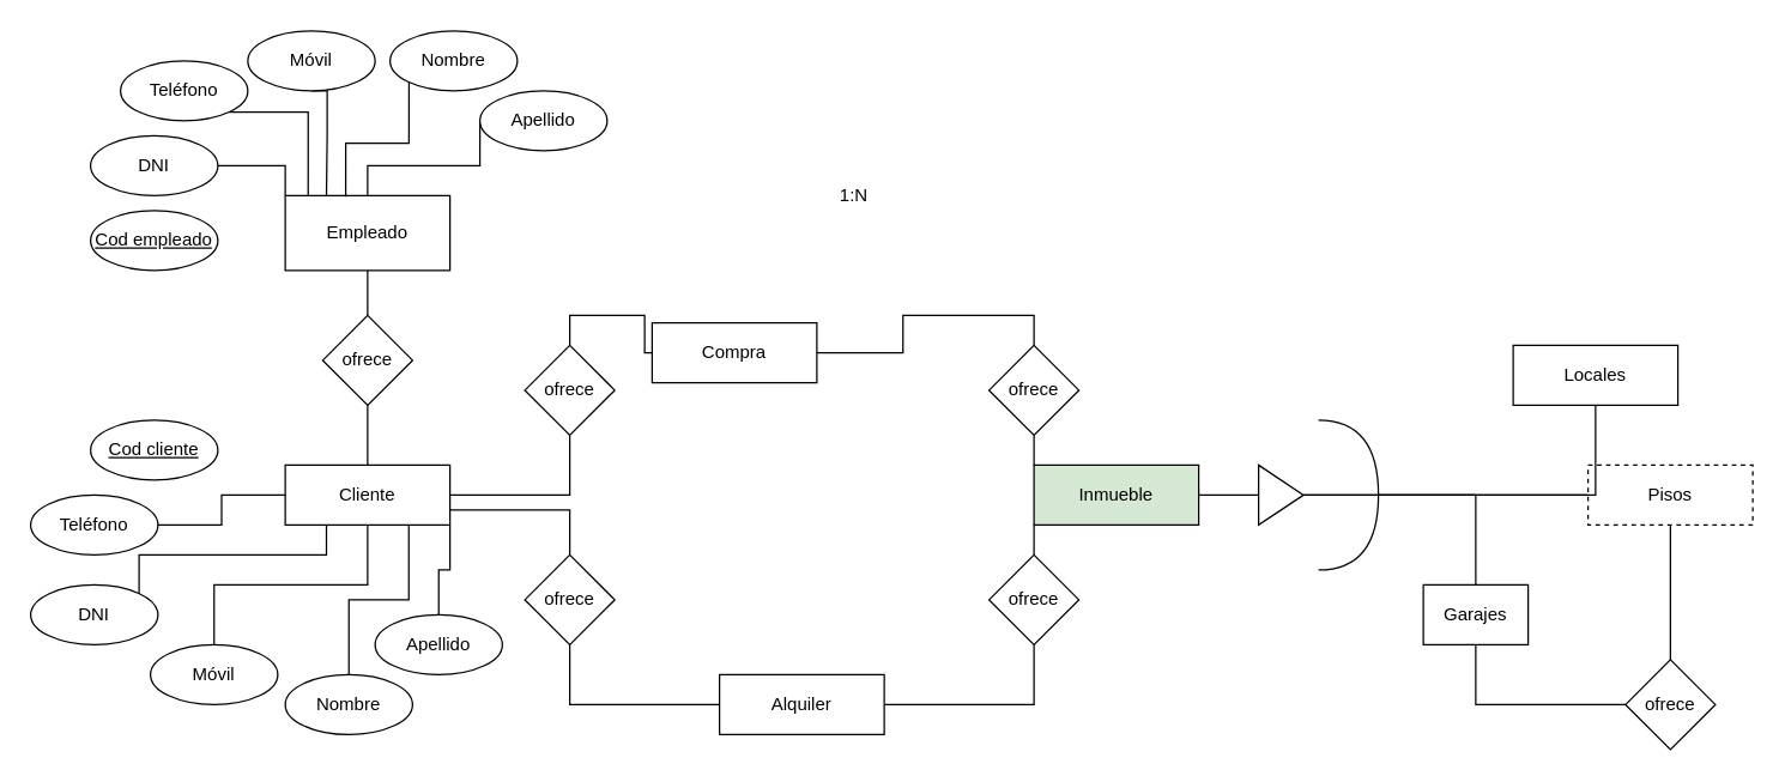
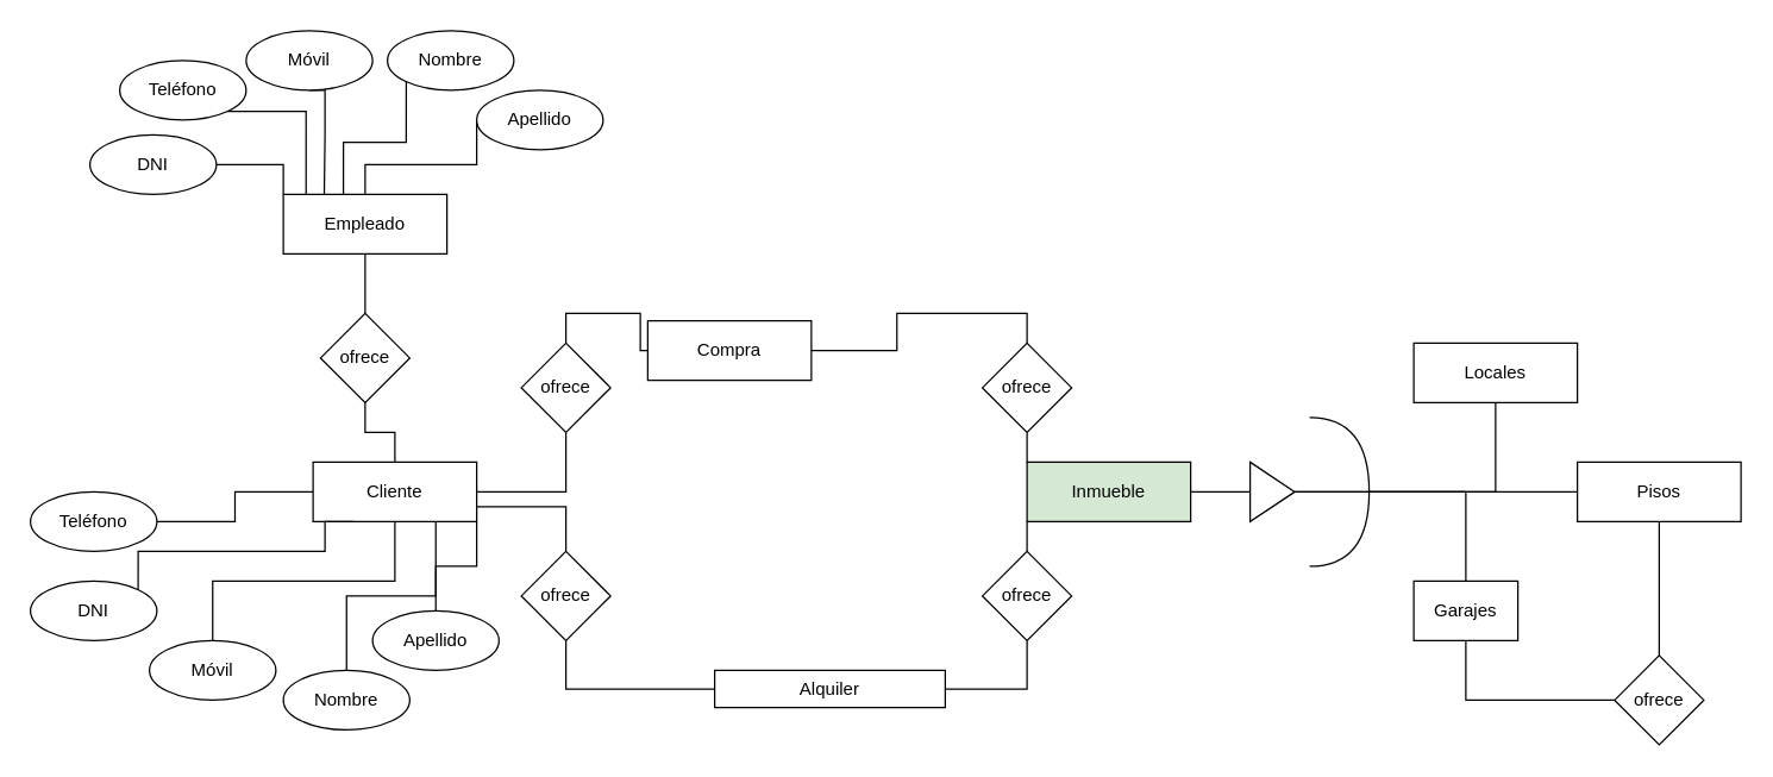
  <mxCell id="0" />
  <mxCell id="1" parent="0" />
  <mxCell id="2" style="edgeStyle=orthogonalEdgeStyle;rounded=0;orthogonalLoop=1;jettySize=auto;html=1;exitX=1;exitY=1;exitDx=0;exitDy=0;entryX=0.139;entryY=0.013;entryDx=0;entryDy=0;entryPerimeter=0;endArrow=none;endFill=0;" edge="1" parent="1" source="3" target="9"><mxGeometry relative="1" as="geometry" /></mxCell>
  <mxCell id="3" value="Teléfono" style="ellipse;whiteSpace=wrap;html=1;" parent="1" vertex="1"><mxGeometry x="80" y="40" width="85" height="40" as="geometry" /></mxCell>
  <mxCell id="4" style="edgeStyle=orthogonalEdgeStyle;rounded=0;orthogonalLoop=1;jettySize=auto;html=1;exitX=1;exitY=0.5;exitDx=0;exitDy=0;entryX=0;entryY=0;entryDx=0;entryDy=0;endArrow=none;endFill=0;" edge="1" parent="1" source="5" target="9"><mxGeometry relative="1" as="geometry" /></mxCell>
  <mxCell id="5" value="DNI" style="ellipse;whiteSpace=wrap;html=1;" parent="1" vertex="1"><mxGeometry x="60" y="90" width="85" height="40" as="geometry" /></mxCell>
- <mxCell id="6" value="1:N" style="text;html=1;strokeColor=none;fillColor=none;align=center;verticalAlign=middle;whiteSpace=wrap;rounded=0;" parent="1" vertex="1"><mxGeometry x="550" y="120" width="40" height="20" as="geometry" /></mxCell>
- <mxCell id="7" value="Cliente" style="rounded=0;whiteSpace=wrap;html=1;" vertex="1" parent="1"><mxGeometry x="190" y="310" width="110" height="40" as="geometry" /></mxCell>
+ <mxCell id="7" value="Cliente" style="rounded=0;whiteSpace=wrap;html=1;" vertex="1" parent="1"><mxGeometry x="210" y="310" width="110" height="40" as="geometry" /></mxCell>
  <mxCell id="8" style="edgeStyle=orthogonalEdgeStyle;rounded=0;orthogonalLoop=1;jettySize=auto;html=1;exitX=0.5;exitY=1;exitDx=0;exitDy=0;entryX=0.5;entryY=0;entryDx=0;entryDy=0;endArrow=none;endFill=0;" edge="1" parent="1" source="9" target="22"><mxGeometry relative="1" as="geometry" /></mxCell>
- <mxCell id="9" value="Empleado" style="rounded=0;whiteSpace=wrap;html=1;" vertex="1" parent="1"><mxGeometry x="190" y="130" width="110" height="50" as="geometry" /></mxCell>
+ <mxCell id="9" value="Empleado" style="rounded=0;whiteSpace=wrap;html=1;" vertex="1" parent="1"><mxGeometry x="190" y="130" width="110" height="40" as="geometry" /></mxCell>
  <mxCell id="10" style="edgeStyle=orthogonalEdgeStyle;rounded=0;orthogonalLoop=1;jettySize=auto;html=1;exitX=0.5;exitY=0;exitDx=0;exitDy=0;entryX=1;entryY=0.5;entryDx=0;entryDy=0;endArrow=none;endFill=0;" edge="1" parent="1" source="12" target="17"><mxGeometry relative="1" as="geometry" /></mxCell>
  <mxCell id="11" style="edgeStyle=orthogonalEdgeStyle;rounded=0;orthogonalLoop=1;jettySize=auto;html=1;exitX=0.5;exitY=1;exitDx=0;exitDy=0;entryX=0;entryY=0.5;entryDx=0;entryDy=0;endArrow=none;endFill=0;" edge="1" parent="1" source="12" target="39"><mxGeometry relative="1" as="geometry" /></mxCell>
  <mxCell id="12" value="Garajes" style="rounded=0;whiteSpace=wrap;html=1;" vertex="1" parent="1"><mxGeometry x="950" y="390" width="70" height="40" as="geometry" /></mxCell>
  <mxCell id="13" style="edgeStyle=orthogonalEdgeStyle;rounded=0;orthogonalLoop=1;jettySize=auto;html=1;exitX=0;exitY=0.5;exitDx=0;exitDy=0;entryX=1;entryY=0.5;entryDx=0;entryDy=0;endArrow=none;endFill=0;" edge="1" parent="1" source="14" target="17"><mxGeometry relative="1" as="geometry" /></mxCell>
- <mxCell id="14" value="Pisos" style="rounded=0;whiteSpace=wrap;html=1;dashed=1;" vertex="1" parent="1"><mxGeometry x="1060" y="310" width="110" height="40" as="geometry" /></mxCell>
- <mxCell id="15" value="Locales" style="rounded=0;whiteSpace=wrap;html=1;" vertex="1" parent="1"><mxGeometry x="1010" y="230" width="110" height="40" as="geometry" /></mxCell>
+ <mxCell id="14" value="Pisos" style="rounded=0;whiteSpace=wrap;html=1;" vertex="1" parent="1"><mxGeometry x="1060" y="310" width="110" height="40" as="geometry" /></mxCell>
+ <mxCell id="15" value="Locales" style="rounded=0;whiteSpace=wrap;html=1;" vertex="1" parent="1"><mxGeometry x="950" y="230" width="110" height="40" as="geometry" /></mxCell>
  <mxCell id="16" style="edgeStyle=orthogonalEdgeStyle;rounded=0;orthogonalLoop=1;jettySize=auto;html=1;exitX=1;exitY=0.5;exitDx=0;exitDy=0;entryX=0.5;entryY=1;entryDx=0;entryDy=0;endArrow=none;endFill=0;" edge="1" parent="1" source="37" target="15"><mxGeometry relative="1" as="geometry" /></mxCell>
  <mxCell id="17" value="" style="triangle;whiteSpace=wrap;html=1;" vertex="1" parent="1"><mxGeometry x="840" y="310" width="30" height="40" as="geometry" /></mxCell>
  <mxCell id="18" value="Compra" style="rounded=0;whiteSpace=wrap;html=1;" vertex="1" parent="1"><mxGeometry x="435" y="215" width="110" height="40" as="geometry" /></mxCell>
  <mxCell id="19" style="edgeStyle=orthogonalEdgeStyle;rounded=0;orthogonalLoop=1;jettySize=auto;html=1;exitX=0;exitY=0.5;exitDx=0;exitDy=0;entryX=0.5;entryY=1;entryDx=0;entryDy=0;endArrow=none;endFill=0;" edge="1" parent="1" source="20" target="27"><mxGeometry relative="1" as="geometry" /></mxCell>
- <mxCell id="20" value="Alquiler" style="rounded=0;whiteSpace=wrap;html=1;" vertex="1" parent="1"><mxGeometry x="480" y="450" width="110" height="40" as="geometry" /></mxCell>
+ <mxCell id="20" value="Alquiler" style="rounded=0;whiteSpace=wrap;html=1;" vertex="1" parent="1"><mxGeometry x="480" y="450" width="155" height="25" as="geometry" /></mxCell>
  <mxCell id="21" style="edgeStyle=orthogonalEdgeStyle;rounded=0;orthogonalLoop=1;jettySize=auto;html=1;exitX=0.5;exitY=1;exitDx=0;exitDy=0;entryX=0.5;entryY=0;entryDx=0;entryDy=0;endArrow=none;endFill=0;" edge="1" parent="1" source="22" target="7"><mxGeometry relative="1" as="geometry" /></mxCell>
  <mxCell id="22" value="ofrece" style="rhombus;whiteSpace=wrap;html=1;" vertex="1" parent="1"><mxGeometry x="215" y="210" width="60" height="60" as="geometry" /></mxCell>
  <mxCell id="23" style="edgeStyle=orthogonalEdgeStyle;rounded=0;orthogonalLoop=1;jettySize=auto;html=1;exitX=0.5;exitY=1;exitDx=0;exitDy=0;entryX=1;entryY=0.5;entryDx=0;entryDy=0;endArrow=none;endFill=0;" edge="1" parent="1" source="25" target="7"><mxGeometry relative="1" as="geometry" /></mxCell>
  <mxCell id="24" style="edgeStyle=orthogonalEdgeStyle;rounded=0;orthogonalLoop=1;jettySize=auto;html=1;exitX=0.5;exitY=0;exitDx=0;exitDy=0;entryX=0;entryY=0.5;entryDx=0;entryDy=0;endArrow=none;endFill=0;" edge="1" parent="1" source="25" target="18"><mxGeometry relative="1" as="geometry" /></mxCell>
  <mxCell id="25" value="ofrece" style="rhombus;whiteSpace=wrap;html=1;" vertex="1" parent="1"><mxGeometry x="350" y="230" width="60" height="60" as="geometry" /></mxCell>
  <mxCell id="26" style="edgeStyle=orthogonalEdgeStyle;rounded=0;orthogonalLoop=1;jettySize=auto;html=1;exitX=0.5;exitY=0;exitDx=0;exitDy=0;entryX=1;entryY=0.75;entryDx=0;entryDy=0;endArrow=none;endFill=0;" edge="1" parent="1" source="27" target="7"><mxGeometry relative="1" as="geometry" /></mxCell>
  <mxCell id="27" value="ofrece" style="rhombus;whiteSpace=wrap;html=1;" vertex="1" parent="1"><mxGeometry x="350" y="370" width="60" height="60" as="geometry" /></mxCell>
  <mxCell id="28" style="edgeStyle=orthogonalEdgeStyle;rounded=0;orthogonalLoop=1;jettySize=auto;html=1;exitX=0;exitY=0;exitDx=0;exitDy=0;entryX=0.5;entryY=1;entryDx=0;entryDy=0;endArrow=none;endFill=0;" edge="1" parent="1" source="30" target="32"><mxGeometry relative="1" as="geometry" /></mxCell>
  <mxCell id="29" style="edgeStyle=orthogonalEdgeStyle;rounded=0;orthogonalLoop=1;jettySize=auto;html=1;exitX=1;exitY=0.5;exitDx=0;exitDy=0;entryX=0;entryY=0.5;entryDx=0;entryDy=0;endArrow=none;endFill=0;" edge="1" parent="1" source="30" target="17"><mxGeometry relative="1" as="geometry" /></mxCell>
  <mxCell id="30" value="Inmueble" style="rounded=0;whiteSpace=wrap;html=1;fillColor=#d5e8d4;" vertex="1" parent="1"><mxGeometry x="690" y="310" width="110" height="40" as="geometry" /></mxCell>
  <mxCell id="31" style="edgeStyle=orthogonalEdgeStyle;rounded=0;orthogonalLoop=1;jettySize=auto;html=1;exitX=0.5;exitY=0;exitDx=0;exitDy=0;entryX=1;entryY=0.5;entryDx=0;entryDy=0;endArrow=none;endFill=0;" edge="1" parent="1" source="32" target="18"><mxGeometry relative="1" as="geometry" /></mxCell>
  <mxCell id="32" value="ofrece" style="rhombus;whiteSpace=wrap;html=1;" vertex="1" parent="1"><mxGeometry x="660" y="230" width="60" height="60" as="geometry" /></mxCell>
  <mxCell id="33" style="edgeStyle=orthogonalEdgeStyle;rounded=0;orthogonalLoop=1;jettySize=auto;html=1;exitX=0.5;exitY=0;exitDx=0;exitDy=0;entryX=0;entryY=1;entryDx=0;entryDy=0;endArrow=none;endFill=0;" edge="1" parent="1" source="35" target="30"><mxGeometry relative="1" as="geometry" /></mxCell>
  <mxCell id="34" style="edgeStyle=orthogonalEdgeStyle;rounded=0;orthogonalLoop=1;jettySize=auto;html=1;exitX=0.5;exitY=1;exitDx=0;exitDy=0;entryX=1;entryY=0.5;entryDx=0;entryDy=0;endArrow=none;endFill=0;" edge="1" parent="1" source="35" target="20"><mxGeometry relative="1" as="geometry" /></mxCell>
  <mxCell id="35" value="ofrece" style="rhombus;whiteSpace=wrap;html=1;" vertex="1" parent="1"><mxGeometry x="660" y="370" width="60" height="60" as="geometry" /></mxCell>
  <mxCell id="36" style="edgeStyle=orthogonalEdgeStyle;rounded=0;orthogonalLoop=1;jettySize=auto;html=1;exitX=0.5;exitY=1;exitDx=0;exitDy=0;endArrow=none;endFill=0;" edge="1" parent="1" source="14" target="14"><mxGeometry relative="1" as="geometry" /></mxCell>
  <mxCell id="37" value="" style="shape=requiredInterface;html=1;verticalLabelPosition=bottom;" vertex="1" parent="1"><mxGeometry x="880" y="280" width="40" height="100" as="geometry" /></mxCell>
  <mxCell id="38" style="edgeStyle=orthogonalEdgeStyle;rounded=0;orthogonalLoop=1;jettySize=auto;html=1;exitX=0.5;exitY=0;exitDx=0;exitDy=0;entryX=0.5;entryY=1;entryDx=0;entryDy=0;endArrow=none;endFill=0;" edge="1" parent="1" source="39" target="14"><mxGeometry relative="1" as="geometry" /></mxCell>
  <mxCell id="39" value="ofrece" style="rhombus;whiteSpace=wrap;html=1;" vertex="1" parent="1"><mxGeometry x="1085" y="440" width="60" height="60" as="geometry" /></mxCell>
  <mxCell id="40" style="edgeStyle=orthogonalEdgeStyle;rounded=0;orthogonalLoop=1;jettySize=auto;html=1;exitX=0.5;exitY=1;exitDx=0;exitDy=0;entryX=0.25;entryY=0;entryDx=0;entryDy=0;endArrow=none;endFill=0;" edge="1" parent="1" source="41" target="9"><mxGeometry relative="1" as="geometry"><Array as="points"><mxPoint x="218" y="60" /><mxPoint x="218" y="90" /></Array></mxGeometry></mxCell>
  <mxCell id="41" value="Móvil" style="ellipse;whiteSpace=wrap;html=1;" vertex="1" parent="1"><mxGeometry x="165" y="20" width="85" height="40" as="geometry" /></mxCell>
  <mxCell id="42" style="edgeStyle=orthogonalEdgeStyle;rounded=0;orthogonalLoop=1;jettySize=auto;html=1;exitX=0;exitY=1;exitDx=0;exitDy=0;entryX=0.367;entryY=0.013;entryDx=0;entryDy=0;entryPerimeter=0;endArrow=none;endFill=0;" edge="1" parent="1" source="43" target="9"><mxGeometry relative="1" as="geometry" /></mxCell>
  <mxCell id="43" value="Nombre" style="ellipse;whiteSpace=wrap;html=1;" vertex="1" parent="1"><mxGeometry x="260" y="20" width="85" height="40" as="geometry" /></mxCell>
  <mxCell id="44" style="edgeStyle=orthogonalEdgeStyle;rounded=0;orthogonalLoop=1;jettySize=auto;html=1;exitX=0;exitY=0.5;exitDx=0;exitDy=0;entryX=0.5;entryY=0;entryDx=0;entryDy=0;endArrow=none;endFill=0;" edge="1" parent="1" source="45" target="9"><mxGeometry relative="1" as="geometry"><Array as="points"><mxPoint x="320" y="110" /><mxPoint x="245" y="110" /></Array></mxGeometry></mxCell>
  <mxCell id="45" value="Apellido" style="ellipse;whiteSpace=wrap;html=1;" vertex="1" parent="1"><mxGeometry x="320" y="60" width="85" height="40" as="geometry" /></mxCell>
  <mxCell id="46" style="edgeStyle=orthogonalEdgeStyle;rounded=0;orthogonalLoop=1;jettySize=auto;html=1;exitX=1;exitY=0.5;exitDx=0;exitDy=0;entryX=0;entryY=0.5;entryDx=0;entryDy=0;endArrow=none;endFill=0;" edge="1" parent="1" source="47" target="7"><mxGeometry relative="1" as="geometry" /></mxCell>
  <mxCell id="47" value="Teléfono" style="ellipse;whiteSpace=wrap;html=1;" vertex="1" parent="1"><mxGeometry x="20" y="330" width="85" height="40" as="geometry" /></mxCell>
  <mxCell id="48" style="edgeStyle=orthogonalEdgeStyle;rounded=0;orthogonalLoop=1;jettySize=auto;html=1;exitX=1;exitY=0;exitDx=0;exitDy=0;entryX=0.25;entryY=1;entryDx=0;entryDy=0;endArrow=none;endFill=0;" edge="1" parent="1" source="49" target="7"><mxGeometry relative="1" as="geometry"><Array as="points"><mxPoint x="93" y="370" /><mxPoint x="218" y="370" /></Array></mxGeometry></mxCell>
  <mxCell id="49" value="DNI" style="ellipse;whiteSpace=wrap;html=1;" vertex="1" parent="1"><mxGeometry x="20" y="390" width="85" height="40" as="geometry" /></mxCell>
  <mxCell id="50" style="edgeStyle=orthogonalEdgeStyle;rounded=0;orthogonalLoop=1;jettySize=auto;html=1;exitX=0.5;exitY=0;exitDx=0;exitDy=0;entryX=0.5;entryY=1;entryDx=0;entryDy=0;endArrow=none;endFill=0;" edge="1" parent="1" source="51" target="7"><mxGeometry relative="1" as="geometry" /></mxCell>
  <mxCell id="51" value="Móvil" style="ellipse;whiteSpace=wrap;html=1;" vertex="1" parent="1"><mxGeometry x="100" y="430" width="85" height="40" as="geometry" /></mxCell>
  <mxCell id="52" style="edgeStyle=orthogonalEdgeStyle;rounded=0;orthogonalLoop=1;jettySize=auto;html=1;exitX=0.5;exitY=0;exitDx=0;exitDy=0;entryX=0.75;entryY=1;entryDx=0;entryDy=0;endArrow=none;endFill=0;" edge="1" parent="1" source="53" target="7"><mxGeometry relative="1" as="geometry" /></mxCell>
  <mxCell id="53" value="Nombre" style="ellipse;whiteSpace=wrap;html=1;" vertex="1" parent="1"><mxGeometry x="190" y="450" width="85" height="40" as="geometry" /></mxCell>
  <mxCell id="54" style="edgeStyle=orthogonalEdgeStyle;rounded=0;orthogonalLoop=1;jettySize=auto;html=1;exitX=0.5;exitY=0;exitDx=0;exitDy=0;entryX=1;entryY=1;entryDx=0;entryDy=0;endArrow=none;endFill=0;" edge="1" parent="1" source="55" target="7"><mxGeometry relative="1" as="geometry" /></mxCell>
  <mxCell id="55" value="Apellido" style="ellipse;whiteSpace=wrap;html=1;" vertex="1" parent="1"><mxGeometry x="250" y="410" width="85" height="40" as="geometry" /></mxCell>
- <mxCell id="56" value="&lt;u&gt;Cod cliente&lt;/u&gt;" style="ellipse;whiteSpace=wrap;html=1;" vertex="1" parent="1"><mxGeometry x="60" y="280" width="85" height="40" as="geometry" /></mxCell>
- <mxCell id="57" value="&lt;u&gt;Cod empleado&lt;/u&gt;" style="ellipse;whiteSpace=wrap;html=1;" vertex="1" parent="1"><mxGeometry x="60" y="140" width="85" height="40" as="geometry" /></mxCell>
